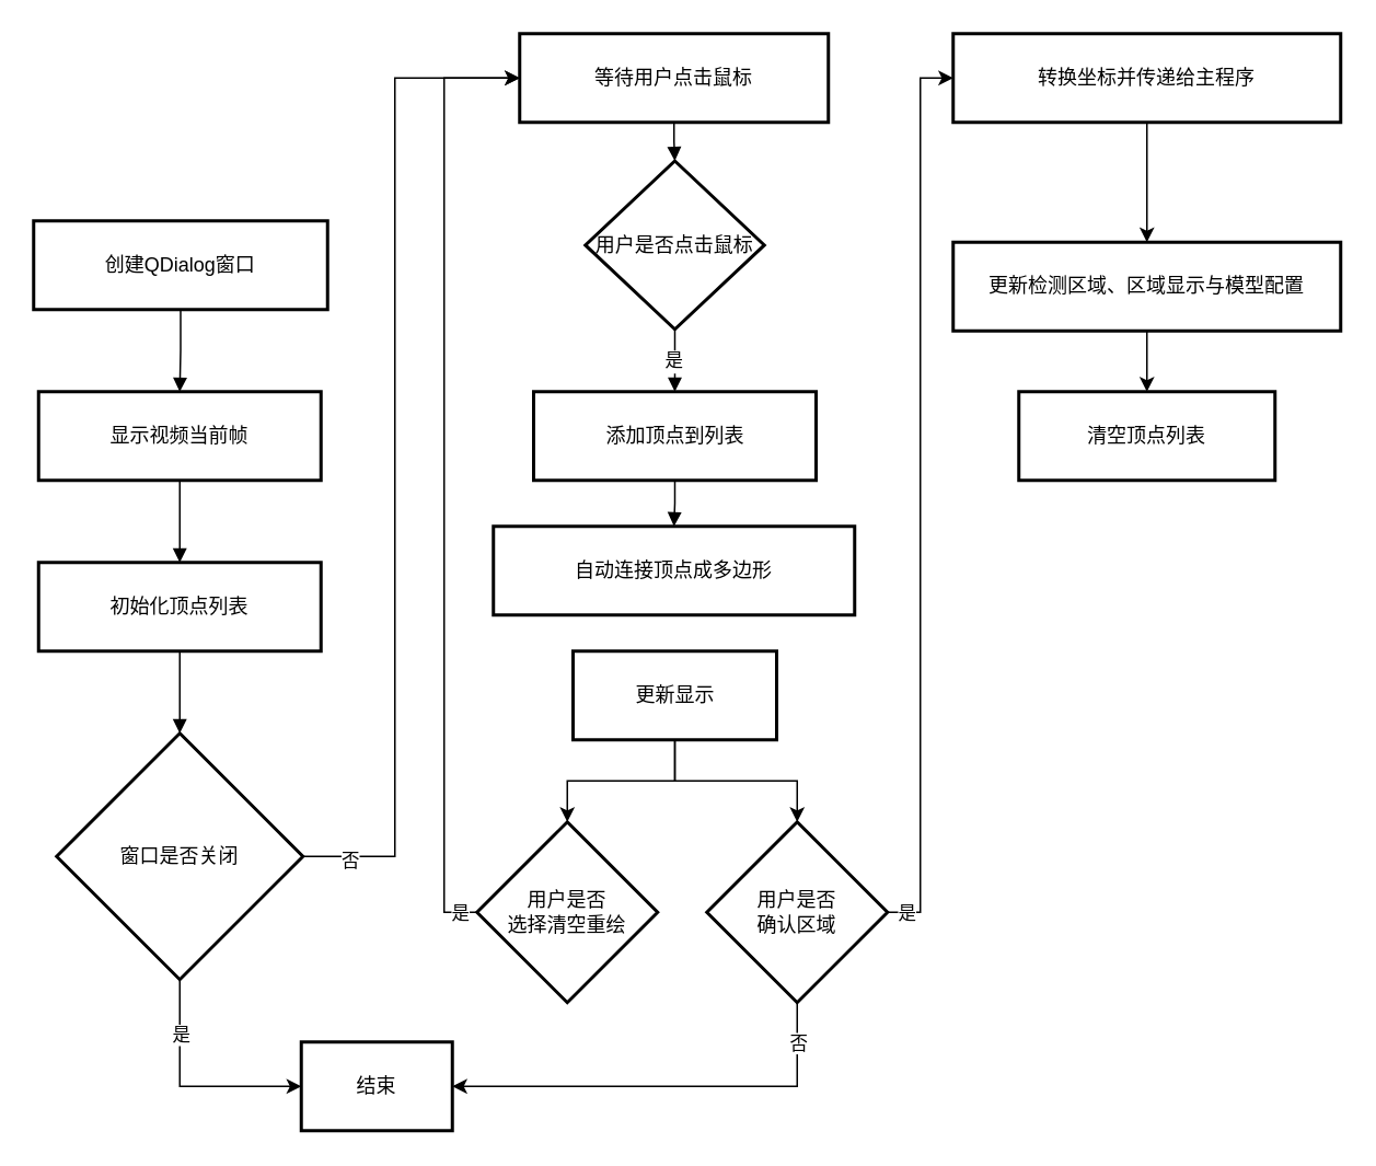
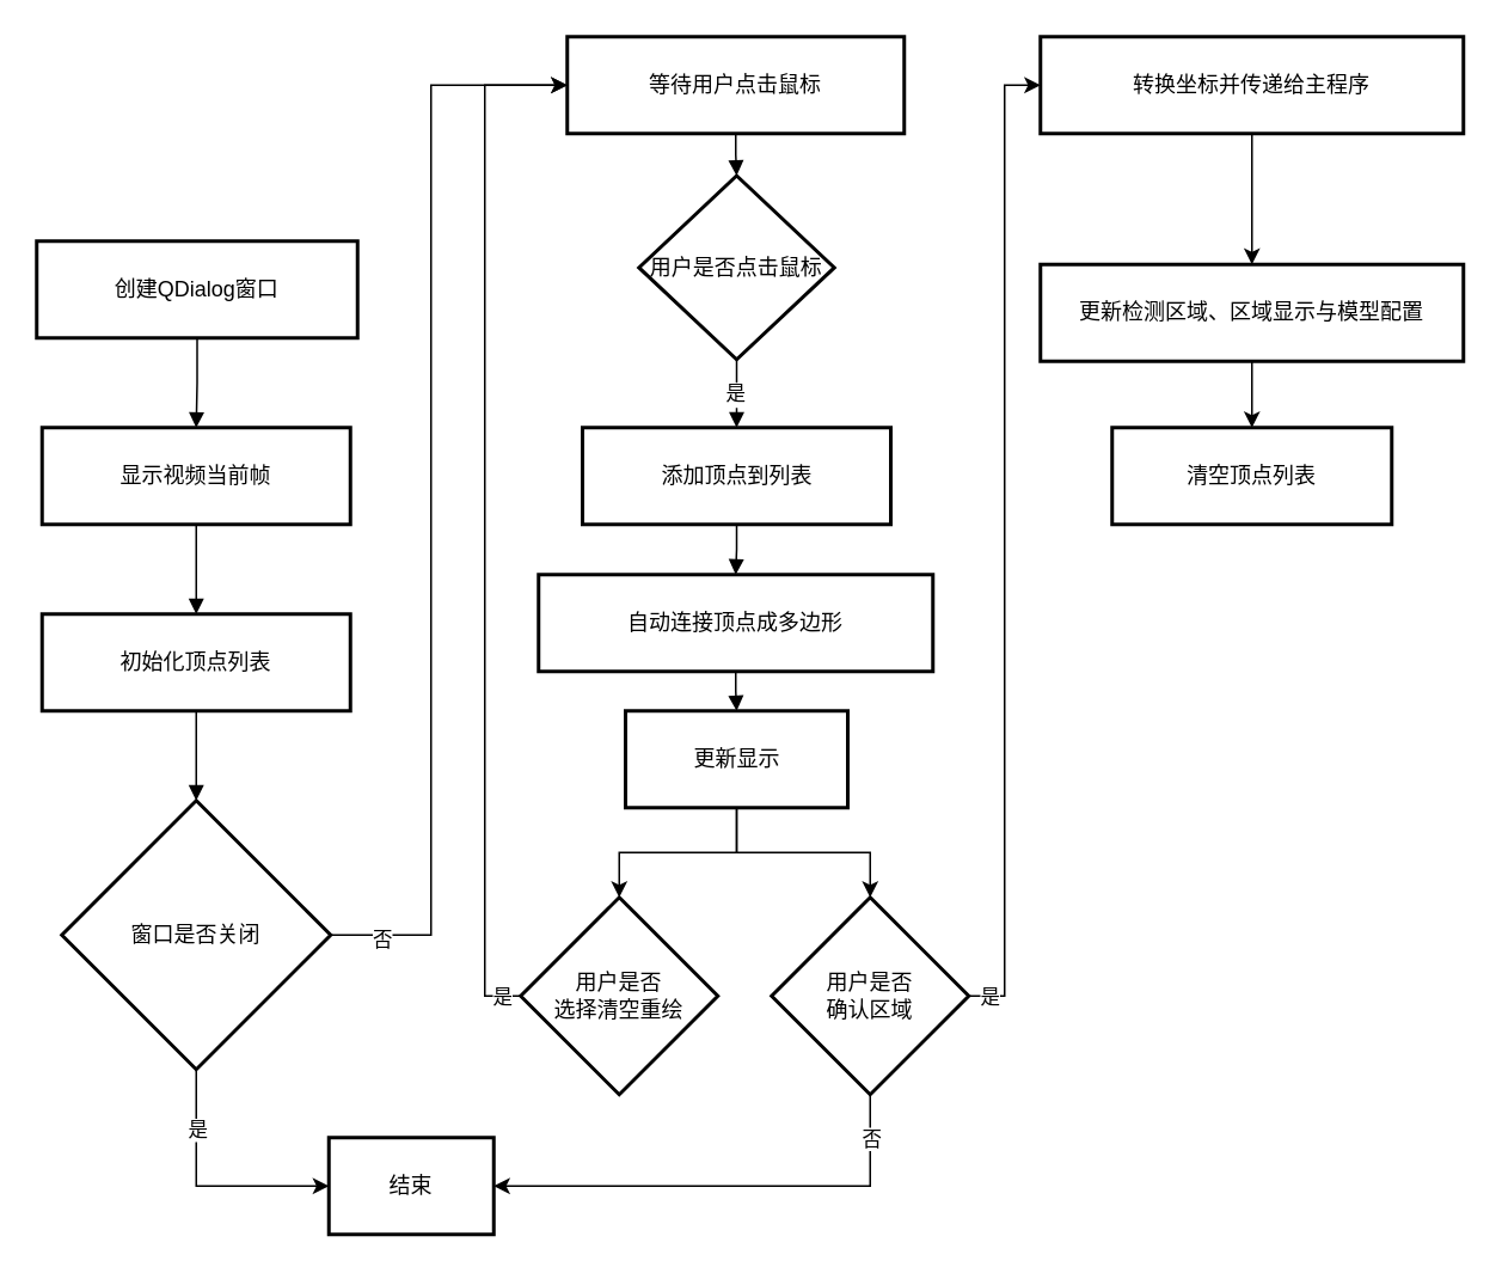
  <mxCell id="0" />
  <mxCell id="1" parent="0" />
  <mxCell id="2" value="创建QDialog窗口" style="whiteSpace=wrap;strokeWidth=2;" vertex="1" parent="1"><mxGeometry x="20" y="134" width="179" height="54" as="geometry" /></mxCell>
  <mxCell id="3" value="显示视频当前帧" style="whiteSpace=wrap;strokeWidth=2;" vertex="1" parent="1"><mxGeometry x="23" y="238" width="172" height="54" as="geometry" /></mxCell>
  <mxCell id="4" value="初始化顶点列表" style="whiteSpace=wrap;strokeWidth=2;" vertex="1" parent="1"><mxGeometry x="23" y="342" width="172" height="54" as="geometry" /></mxCell>
  <mxCell id="5" style="edgeStyle=orthogonalEdgeStyle;rounded=0;orthogonalLoop=1;jettySize=auto;html=1;exitX=1;exitY=0.5;exitDx=0;exitDy=0;entryX=0;entryY=0.5;entryDx=0;entryDy=0;" edge="1" parent="1" source="9" target="10"><mxGeometry relative="1" as="geometry"><Array as="points"><mxPoint x="240" y="521" /><mxPoint x="240" y="47" /></Array></mxGeometry></mxCell>
  <mxCell id="6" value="否" style="edgeLabel;html=1;align=center;verticalAlign=middle;resizable=0;points=[];" vertex="1" connectable="0" parent="5"><mxGeometry x="-0.908" y="-2" relative="1" as="geometry"><mxPoint as="offset" /></mxGeometry></mxCell>
  <mxCell id="7" style="edgeStyle=orthogonalEdgeStyle;rounded=0;orthogonalLoop=1;jettySize=auto;html=1;exitX=0.5;exitY=1;exitDx=0;exitDy=0;entryX=0;entryY=0.5;entryDx=0;entryDy=0;" edge="1" parent="1" source="9" target="30"><mxGeometry relative="1" as="geometry" /></mxCell>
  <mxCell id="8" value="是" style="edgeLabel;html=1;align=center;verticalAlign=middle;resizable=0;points=[];" vertex="1" connectable="0" parent="7"><mxGeometry x="-0.525" relative="1" as="geometry"><mxPoint as="offset" /></mxGeometry></mxCell>
  <mxCell id="9" value="窗口是否关闭" style="rhombus;strokeWidth=2;whiteSpace=wrap;" vertex="1" parent="1"><mxGeometry x="34" y="446" width="150" height="150" as="geometry" /></mxCell>
  <mxCell id="10" value="等待用户点击鼠标" style="whiteSpace=wrap;strokeWidth=2;" vertex="1" parent="1"><mxGeometry x="316" y="20" width="188" height="54" as="geometry" /></mxCell>
  <mxCell id="11" value="用户是否点击鼠标" style="rhombus;strokeWidth=2;whiteSpace=wrap;" vertex="1" parent="1"><mxGeometry x="356" y="97.5" width="109" height="102.5" as="geometry" /></mxCell>
  <mxCell id="12" value="添加顶点到列表" style="whiteSpace=wrap;strokeWidth=2;" vertex="1" parent="1"><mxGeometry x="324.5" y="238" width="172" height="54" as="geometry" /></mxCell>
  <mxCell id="13" value="自动连接顶点成多边形" style="whiteSpace=wrap;strokeWidth=2;" vertex="1" parent="1"><mxGeometry x="300" y="320" width="220" height="54" as="geometry" /></mxCell>
  <mxCell id="14" style="edgeStyle=orthogonalEdgeStyle;rounded=0;orthogonalLoop=1;jettySize=auto;html=1;exitX=0.5;exitY=1;exitDx=0;exitDy=0;entryX=0.5;entryY=0;entryDx=0;entryDy=0;" edge="1" parent="1" source="16" target="28"><mxGeometry relative="1" as="geometry" /></mxCell>
  <mxCell id="15" style="edgeStyle=orthogonalEdgeStyle;rounded=0;orthogonalLoop=1;jettySize=auto;html=1;exitX=0.5;exitY=1;exitDx=0;exitDy=0;entryX=0.5;entryY=0;entryDx=0;entryDy=0;" edge="1" parent="1" source="16" target="21"><mxGeometry relative="1" as="geometry" /></mxCell>
  <mxCell id="16" value="更新显示" style="whiteSpace=wrap;strokeWidth=2;" vertex="1" parent="1"><mxGeometry x="348.5" y="396" width="124" height="54" as="geometry" /></mxCell>
  <mxCell id="17" style="edgeStyle=orthogonalEdgeStyle;rounded=0;orthogonalLoop=1;jettySize=auto;html=1;exitX=1;exitY=0.5;exitDx=0;exitDy=0;entryX=0;entryY=0.5;entryDx=0;entryDy=0;" edge="1" parent="1" source="21" target="23"><mxGeometry relative="1" as="geometry" /></mxCell>
  <mxCell id="18" value="是" style="edgeLabel;html=1;align=center;verticalAlign=middle;resizable=0;points=[];" vertex="1" connectable="0" parent="17"><mxGeometry x="-0.938" relative="1" as="geometry"><mxPoint x="-6" as="offset" /></mxGeometry></mxCell>
  <mxCell id="19" style="edgeStyle=orthogonalEdgeStyle;rounded=0;orthogonalLoop=1;jettySize=auto;html=1;exitX=0.5;exitY=1;exitDx=0;exitDy=0;entryX=1;entryY=0.5;entryDx=0;entryDy=0;" edge="1" parent="1" source="21" target="30"><mxGeometry relative="1" as="geometry" /></mxCell>
  <mxCell id="20" value="否" style="edgeLabel;html=1;align=center;verticalAlign=middle;resizable=0;points=[];" vertex="1" connectable="0" parent="19"><mxGeometry x="-0.819" relative="1" as="geometry"><mxPoint as="offset" /></mxGeometry></mxCell>
  <mxCell id="21" value="用户是否&#10;确认区域" style="rhombus;strokeWidth=2;whiteSpace=wrap;" vertex="1" parent="1"><mxGeometry x="430" y="500" width="110" height="110" as="geometry" /></mxCell>
  <mxCell id="22" style="edgeStyle=orthogonalEdgeStyle;rounded=0;orthogonalLoop=1;jettySize=auto;html=1;exitX=0.5;exitY=1;exitDx=0;exitDy=0;entryX=0.5;entryY=0;entryDx=0;entryDy=0;" edge="1" parent="1" source="23" target="25"><mxGeometry relative="1" as="geometry" /></mxCell>
  <mxCell id="23" value="转换坐标并传递给主程序" style="whiteSpace=wrap;strokeWidth=2;" vertex="1" parent="1"><mxGeometry x="580" y="20" width="236" height="54" as="geometry" /></mxCell>
  <mxCell id="24" style="edgeStyle=orthogonalEdgeStyle;rounded=0;orthogonalLoop=1;jettySize=auto;html=1;exitX=0.5;exitY=1;exitDx=0;exitDy=0;entryX=0.5;entryY=0;entryDx=0;entryDy=0;" edge="1" parent="1" source="25" target="29"><mxGeometry relative="1" as="geometry" /></mxCell>
  <mxCell id="25" value="更新检测区域、区域显示与模型配置" style="whiteSpace=wrap;strokeWidth=2;" vertex="1" parent="1"><mxGeometry x="580" y="147" width="236" height="54" as="geometry" /></mxCell>
  <mxCell id="26" style="edgeStyle=orthogonalEdgeStyle;rounded=0;orthogonalLoop=1;jettySize=auto;html=1;exitX=0;exitY=0.5;exitDx=0;exitDy=0;entryX=0;entryY=0.5;entryDx=0;entryDy=0;" edge="1" parent="1" source="28" target="10"><mxGeometry relative="1" as="geometry"><Array as="points"><mxPoint x="270" y="555" /><mxPoint x="270" y="47" /></Array></mxGeometry></mxCell>
  <mxCell id="27" value="是" style="edgeLabel;html=1;align=center;verticalAlign=middle;resizable=0;points=[];" vertex="1" connectable="0" parent="26"><mxGeometry x="-0.963" relative="1" as="geometry"><mxPoint as="offset" /></mxGeometry></mxCell>
  <mxCell id="28" value="用户是否&#10;选择清空重绘" style="rhombus;strokeWidth=2;whiteSpace=wrap;" vertex="1" parent="1"><mxGeometry x="290" y="500" width="110" height="110" as="geometry" /></mxCell>
  <mxCell id="29" value="清空顶点列表" style="whiteSpace=wrap;strokeWidth=2;" vertex="1" parent="1"><mxGeometry x="620" y="238" width="156" height="54" as="geometry" /></mxCell>
  <mxCell id="30" value="结束" style="whiteSpace=wrap;strokeWidth=2;" vertex="1" parent="1"><mxGeometry x="183" y="634" width="92" height="54" as="geometry" /></mxCell>
  <mxCell id="31" value="" style="startArrow=none;endArrow=block;exitX=0.5;exitY=1;entryX=0.5;entryY=0;rounded=0;edgeStyle=orthogonalEdgeStyle;" edge="1" parent="1" source="2" target="3"><mxGeometry relative="1" as="geometry" /></mxCell>
  <mxCell id="32" value="" style="startArrow=none;endArrow=block;exitX=0.5;exitY=1;entryX=0.5;entryY=0;rounded=0;edgeStyle=orthogonalEdgeStyle;" edge="1" parent="1" source="3" target="4"><mxGeometry relative="1" as="geometry" /></mxCell>
  <mxCell id="33" value="" style="startArrow=none;endArrow=block;exitX=0.5;exitY=1;entryX=0.5;entryY=0;rounded=0;edgeStyle=orthogonalEdgeStyle;" edge="1" parent="1" source="4" target="9"><mxGeometry relative="1" as="geometry" /></mxCell>
  <mxCell id="34" value="" style="startArrow=none;endArrow=block;exitX=0.5;exitY=1;entryX=0.5;entryY=0;rounded=0;edgeStyle=orthogonalEdgeStyle;" edge="1" parent="1" source="10" target="11"><mxGeometry relative="1" as="geometry" /></mxCell>
  <mxCell id="35" value="是" style="startArrow=none;endArrow=block;exitX=0.5;exitY=1;entryX=0.5;entryY=0;rounded=0;edgeStyle=orthogonalEdgeStyle;" edge="1" parent="1" source="11" target="12"><mxGeometry relative="1" as="geometry" /></mxCell>
  <mxCell id="36" value="" style="startArrow=none;endArrow=block;exitX=0.5;exitY=1;entryX=0.5;entryY=0;rounded=0;edgeStyle=orthogonalEdgeStyle;" edge="1" parent="1" source="12" target="13"><mxGeometry relative="1" as="geometry" /></mxCell>
+ <mxCell id="37" value="" style="startArrow=none;endArrow=block;exitX=0.5;exitY=1;entryX=0.5;entryY=0;rounded=0;edgeStyle=orthogonalEdgeStyle;" edge="1" parent="1" source="13" target="16"><mxGeometry relative="1" as="geometry" /></mxCell>
